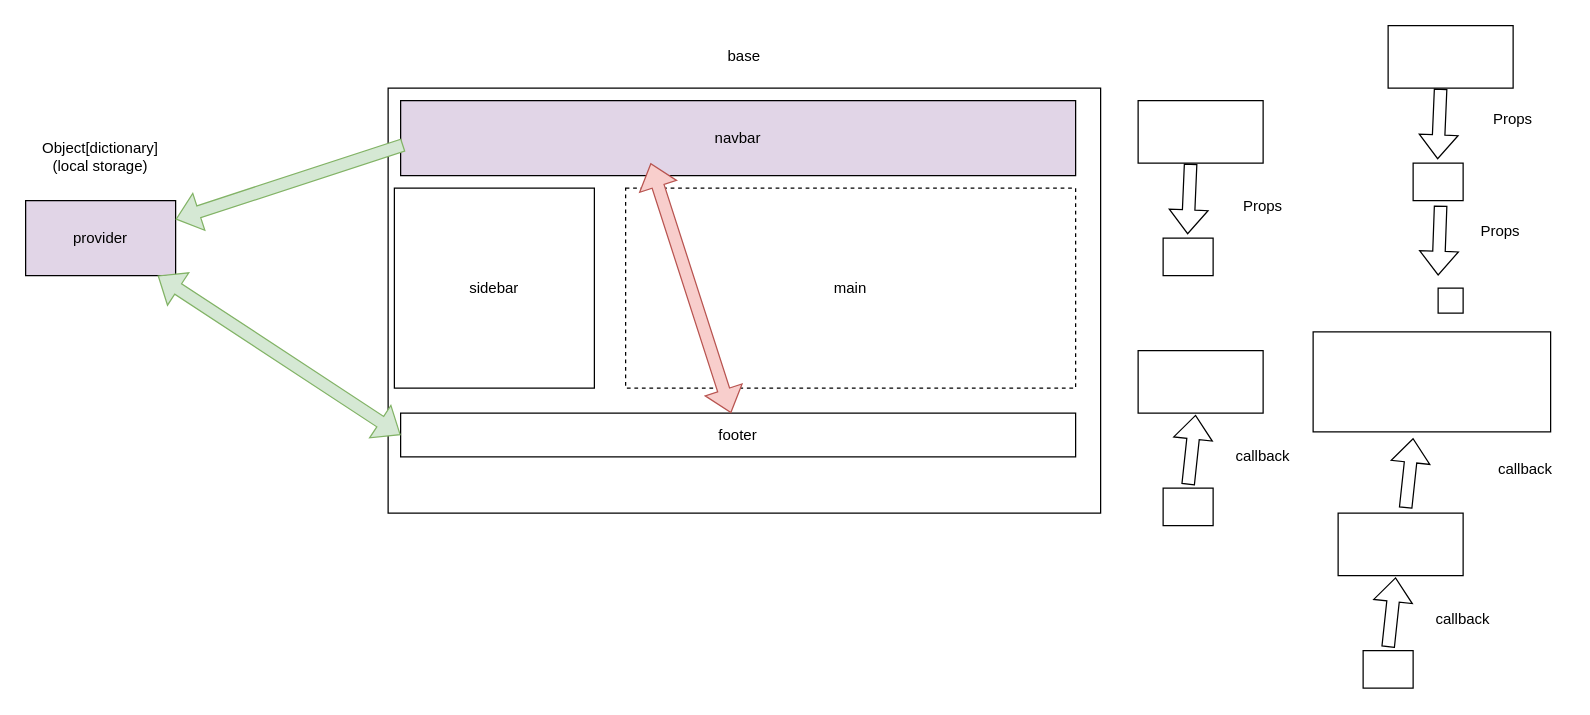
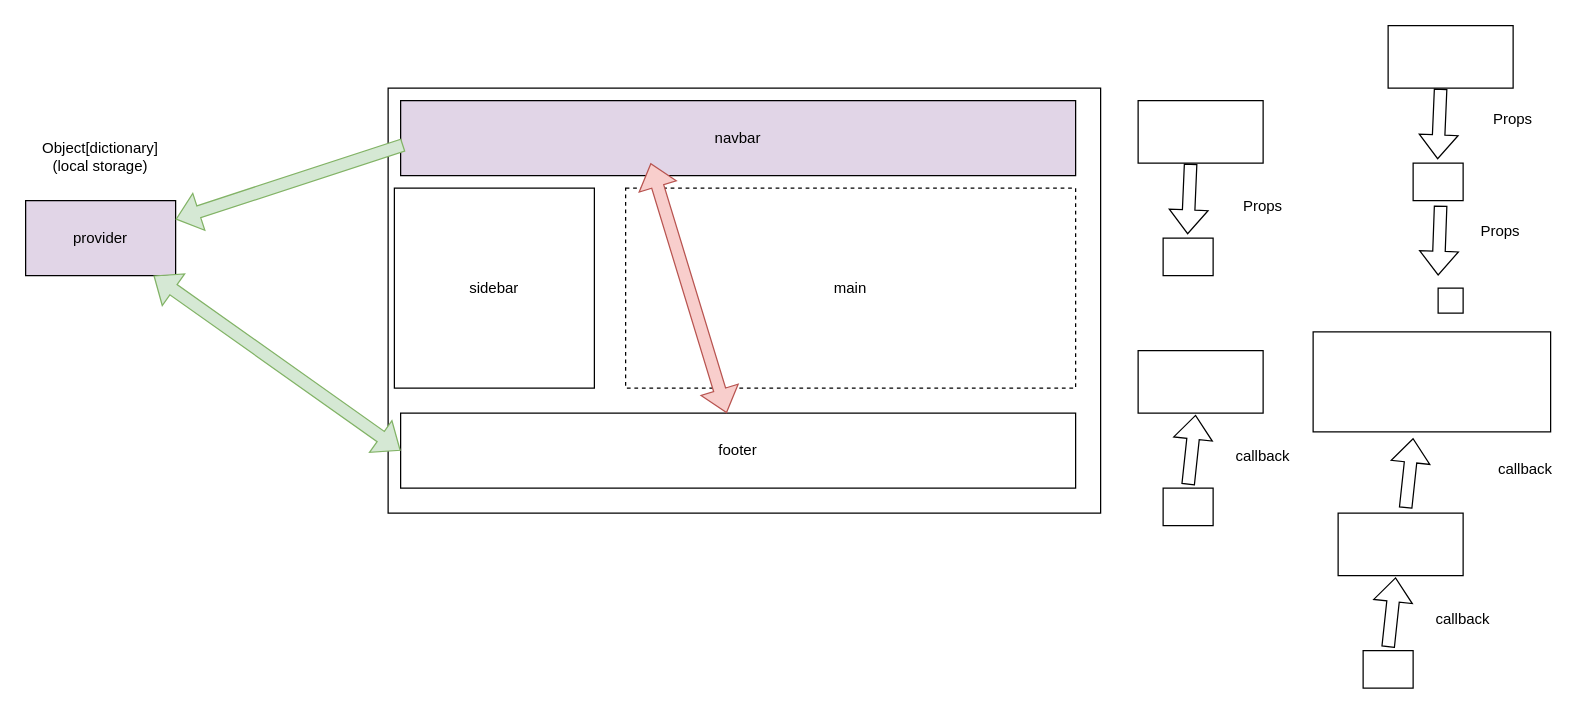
  <mxCell id="0" />
  <mxCell id="1" parent="0" />
  <mxCell id="2" value="" style="rounded=0;whiteSpace=wrap;html=1;" vertex="1" parent="1"><mxGeometry x="310" y="70" width="570" height="340" as="geometry" /></mxCell>
- <mxCell id="3" value="base" style="text;html=1;strokeColor=none;fillColor=none;align=center;verticalAlign=middle;whiteSpace=wrap;rounded=0;" vertex="1" parent="1"><mxGeometry x="565" y="30" width="60" height="30" as="geometry" /></mxCell>
  <mxCell id="4" value="navbar" style="rounded=0;whiteSpace=wrap;html=1;fillColor=#e1d5e7;" vertex="1" parent="1"><mxGeometry x="320" y="80" width="540" height="60" as="geometry" /></mxCell>
- <mxCell id="5" value="footer" style="rounded=0;whiteSpace=wrap;html=1;" vertex="1" parent="1"><mxGeometry x="320" y="330" width="540" height="35" as="geometry" /></mxCell>
+ <mxCell id="5" value="footer" style="rounded=0;whiteSpace=wrap;html=1;" vertex="1" parent="1"><mxGeometry x="320" y="330" width="540" height="60" as="geometry" /></mxCell>
  <mxCell id="6" value="sidebar" style="rounded=0;whiteSpace=wrap;html=1;" vertex="1" parent="1"><mxGeometry x="315" y="150" width="160" height="160" as="geometry" /></mxCell>
  <mxCell id="7" value="main" style="rounded=0;whiteSpace=wrap;html=1;dashed=1;" vertex="1" parent="1"><mxGeometry x="500" y="150" width="360" height="160" as="geometry" /></mxCell>
  <mxCell id="8" value="" style="rounded=0;whiteSpace=wrap;html=1;" vertex="1" parent="1"><mxGeometry x="910" y="80" width="100" height="50" as="geometry" /></mxCell>
  <mxCell id="9" value="" style="rounded=0;whiteSpace=wrap;html=1;" vertex="1" parent="1"><mxGeometry x="930" y="190" width="40" height="30" as="geometry" /></mxCell>
  <mxCell id="10" value="Props" style="text;html=1;strokeColor=none;fillColor=none;align=center;verticalAlign=middle;whiteSpace=wrap;rounded=0;" vertex="1" parent="1"><mxGeometry x="980" y="150" width="60" height="30" as="geometry" /></mxCell>
  <mxCell id="11" value="" style="shape=flexArrow;endArrow=classic;html=1;rounded=0;exitX=0.42;exitY=1.01;exitDx=0;exitDy=0;exitPerimeter=0;entryX=0.49;entryY=-0.103;entryDx=0;entryDy=0;entryPerimeter=0;" edge="1" parent="1" source="8" target="9"><mxGeometry width="50" height="50" relative="1" as="geometry"><mxPoint x="960" y="190" as="sourcePoint" /><mxPoint x="1010" y="140" as="targetPoint" /></mxGeometry></mxCell>
  <mxCell id="12" value="" style="rounded=0;whiteSpace=wrap;html=1;" vertex="1" parent="1"><mxGeometry x="910" y="280" width="100" height="50" as="geometry" /></mxCell>
  <mxCell id="13" value="" style="rounded=0;whiteSpace=wrap;html=1;" vertex="1" parent="1"><mxGeometry x="930" y="390" width="40" height="30" as="geometry" /></mxCell>
  <mxCell id="14" value="callback" style="text;html=1;strokeColor=none;fillColor=none;align=center;verticalAlign=middle;whiteSpace=wrap;rounded=0;" vertex="1" parent="1"><mxGeometry x="980" y="350" width="60" height="30" as="geometry" /></mxCell>
  <mxCell id="15" value="" style="shape=flexArrow;endArrow=classic;html=1;rounded=0;entryX=0.46;entryY=1.026;entryDx=0;entryDy=0;entryPerimeter=0;exitX=0.5;exitY=-0.09;exitDx=0;exitDy=0;exitPerimeter=0;" edge="1" parent="1" source="13" target="12"><mxGeometry width="50" height="50" relative="1" as="geometry"><mxPoint x="880" y="370" as="sourcePoint" /><mxPoint x="930" y="320" as="targetPoint" /></mxGeometry></mxCell>
  <mxCell id="16" value="" style="rounded=0;whiteSpace=wrap;html=1;" vertex="1" parent="1"><mxGeometry x="1110" y="20" width="100" height="50" as="geometry" /></mxCell>
  <mxCell id="17" value="" style="rounded=0;whiteSpace=wrap;html=1;" vertex="1" parent="1"><mxGeometry x="1130" y="130" width="40" height="30" as="geometry" /></mxCell>
  <mxCell id="18" value="Props" style="text;html=1;strokeColor=none;fillColor=none;align=center;verticalAlign=middle;whiteSpace=wrap;rounded=0;" vertex="1" parent="1"><mxGeometry x="1180" y="80" width="60" height="30" as="geometry" /></mxCell>
  <mxCell id="19" value="" style="shape=flexArrow;endArrow=classic;html=1;rounded=0;exitX=0.42;exitY=1.01;exitDx=0;exitDy=0;exitPerimeter=0;entryX=0.49;entryY=-0.103;entryDx=0;entryDy=0;entryPerimeter=0;" edge="1" parent="1" source="16" target="17"><mxGeometry width="50" height="50" relative="1" as="geometry"><mxPoint x="1160" y="130" as="sourcePoint" /><mxPoint x="1210" y="80" as="targetPoint" /></mxGeometry></mxCell>
  <mxCell id="20" value="" style="rounded=0;whiteSpace=wrap;html=1;" vertex="1" parent="1"><mxGeometry x="1150" y="230" width="20" height="20" as="geometry" /></mxCell>
  <mxCell id="21" value="" style="shape=flexArrow;endArrow=classic;html=1;rounded=0;exitX=0.42;exitY=1.01;exitDx=0;exitDy=0;exitPerimeter=0;entryX=0.49;entryY=-0.103;entryDx=0;entryDy=0;entryPerimeter=0;" edge="1" parent="1"><mxGeometry width="50" height="50" relative="1" as="geometry"><mxPoint x="1152" y="164" as="sourcePoint" /><mxPoint x="1150" y="220" as="targetPoint" /></mxGeometry></mxCell>
  <mxCell id="22" value="Props" style="text;html=1;strokeColor=none;fillColor=none;align=center;verticalAlign=middle;whiteSpace=wrap;rounded=0;" vertex="1" parent="1"><mxGeometry x="1170" y="170" width="60" height="30" as="geometry" /></mxCell>
  <mxCell id="23" value="" style="rounded=0;whiteSpace=wrap;html=1;" vertex="1" parent="1"><mxGeometry x="1070" y="410" width="100" height="50" as="geometry" /></mxCell>
  <mxCell id="24" value="" style="rounded=0;whiteSpace=wrap;html=1;" vertex="1" parent="1"><mxGeometry x="1090" y="520" width="40" height="30" as="geometry" /></mxCell>
  <mxCell id="25" value="callback" style="text;html=1;strokeColor=none;fillColor=none;align=center;verticalAlign=middle;whiteSpace=wrap;rounded=0;" vertex="1" parent="1"><mxGeometry x="1140" y="480" width="60" height="30" as="geometry" /></mxCell>
  <mxCell id="26" value="" style="shape=flexArrow;endArrow=classic;html=1;rounded=0;entryX=0.46;entryY=1.026;entryDx=0;entryDy=0;entryPerimeter=0;exitX=0.5;exitY=-0.09;exitDx=0;exitDy=0;exitPerimeter=0;" edge="1" parent="1" source="24" target="23"><mxGeometry width="50" height="50" relative="1" as="geometry"><mxPoint x="1040" y="500" as="sourcePoint" /><mxPoint x="1090" y="450" as="targetPoint" /></mxGeometry></mxCell>
  <mxCell id="27" value="" style="rounded=0;whiteSpace=wrap;html=1;" vertex="1" parent="1"><mxGeometry x="1050" y="265" width="190" height="80" as="geometry" /></mxCell>
  <mxCell id="28" value="" style="shape=flexArrow;endArrow=classic;html=1;rounded=0;entryX=0.46;entryY=1.026;entryDx=0;entryDy=0;entryPerimeter=0;exitX=0.5;exitY=-0.09;exitDx=0;exitDy=0;exitPerimeter=0;" edge="1" parent="1"><mxGeometry width="50" height="50" relative="1" as="geometry"><mxPoint x="1124" y="406" as="sourcePoint" /><mxPoint x="1130" y="350" as="targetPoint" /></mxGeometry></mxCell>
  <mxCell id="29" value="callback" style="text;html=1;strokeColor=none;fillColor=none;align=center;verticalAlign=middle;whiteSpace=wrap;rounded=0;" vertex="1" parent="1"><mxGeometry x="1190" y="360" width="60" height="30" as="geometry" /></mxCell>
  <mxCell id="30" value="" style="shape=flexArrow;endArrow=classic;startArrow=classic;html=1;rounded=0;fillColor=#f8cecc;strokeColor=#b85450;" edge="1" parent="1" source="5"><mxGeometry width="100" height="100" relative="1" as="geometry"><mxPoint x="430" y="220" as="sourcePoint" /><mxPoint x="520" y="130" as="targetPoint" /></mxGeometry></mxCell>
  <mxCell id="31" value="provider" style="rounded=0;whiteSpace=wrap;html=1;fillColor=#e1d5e7;" vertex="1" parent="1"><mxGeometry x="20" y="160" width="120" height="60" as="geometry" /></mxCell>
  <mxCell id="32" value="Object[dictionary]&lt;br&gt;(local storage)" style="text;html=1;strokeColor=none;fillColor=none;align=center;verticalAlign=middle;whiteSpace=wrap;rounded=0;" vertex="1" parent="1"><mxGeometry x="50" y="110" width="60" height="30" as="geometry" /></mxCell>
  <mxCell id="33" value="" style="shape=flexArrow;endArrow=classic;html=1;rounded=0;exitX=0.004;exitY=0.591;exitDx=0;exitDy=0;exitPerimeter=0;entryX=1;entryY=0.25;entryDx=0;entryDy=0;fillColor=#d5e8d4;strokeColor=#82b366;" edge="1" parent="1" source="4" target="31"><mxGeometry width="50" height="50" relative="1" as="geometry"><mxPoint x="260" y="130" as="sourcePoint" /><mxPoint x="310" y="80" as="targetPoint" /></mxGeometry></mxCell>
  <mxCell id="34" value="" style="shape=flexArrow;endArrow=classic;startArrow=classic;html=1;rounded=0;exitX=0;exitY=0.5;exitDx=0;exitDy=0;fillColor=#d5e8d4;strokeColor=#82b366;" edge="1" parent="1" source="5" target="31"><mxGeometry width="100" height="100" relative="1" as="geometry"><mxPoint x="180" y="380" as="sourcePoint" /><mxPoint x="280" y="280" as="targetPoint" /></mxGeometry></mxCell>
